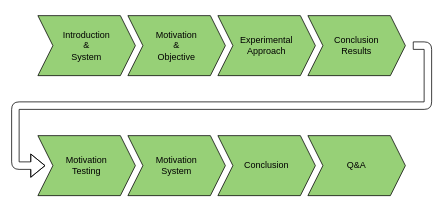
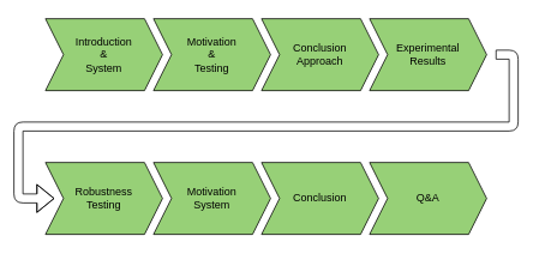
  <mxCell id="0" />
  <mxCell id="1" parent="0" />
  <mxCell id="2" value="Introduction&lt;br&gt;&amp;amp;&lt;br&gt;System" style="shape=step;perimeter=stepPerimeter;whiteSpace=wrap;html=1;fixedSize=1;fillColor=#97D077;" parent="1" vertex="1"><mxGeometry x="50" y="20" width="130" height="80" as="geometry" /></mxCell>
- <mxCell id="3" value="Motivation&lt;br&gt;&amp;amp;&lt;br&gt;Objective" style="shape=step;perimeter=stepPerimeter;whiteSpace=wrap;html=1;fixedSize=1;fillColor=#97D077;" parent="1" vertex="1"><mxGeometry x="170" y="20" width="130" height="80" as="geometry" /></mxCell>
- <mxCell id="4" value="Experimental&lt;br&gt;Approach" style="shape=step;perimeter=stepPerimeter;whiteSpace=wrap;html=1;fixedSize=1;fillColor=#97D077;" parent="1" vertex="1"><mxGeometry x="290" y="20" width="130" height="80" as="geometry" /></mxCell>
- <mxCell id="5" value="Conclusion&lt;br&gt;Results" style="shape=step;perimeter=stepPerimeter;whiteSpace=wrap;html=1;fixedSize=1;fillColor=#97D077;" parent="1" vertex="1"><mxGeometry x="410" y="20" width="130" height="80" as="geometry" /></mxCell>
- <mxCell id="6" value="Motivation&lt;br&gt;Testing" style="shape=step;perimeter=stepPerimeter;whiteSpace=wrap;html=1;fixedSize=1;fillColor=#97D077;" parent="1" vertex="1"><mxGeometry x="50" y="180" width="130" height="80" as="geometry" /></mxCell>
+ <mxCell id="3" value="Motivation&lt;br&gt;&amp;amp;&lt;br&gt;Testing" style="shape=step;perimeter=stepPerimeter;whiteSpace=wrap;html=1;fixedSize=1;fillColor=#97D077;" parent="1" vertex="1"><mxGeometry x="170" y="20" width="130" height="80" as="geometry" /></mxCell>
+ <mxCell id="4" value="Conclusion&lt;br&gt;Approach" style="shape=step;perimeter=stepPerimeter;whiteSpace=wrap;html=1;fixedSize=1;fillColor=#97D077;" parent="1" vertex="1"><mxGeometry x="290" y="20" width="130" height="80" as="geometry" /></mxCell>
+ <mxCell id="5" value="Experimental&lt;br&gt;Results" style="shape=step;perimeter=stepPerimeter;whiteSpace=wrap;html=1;fixedSize=1;fillColor=#97D077;" parent="1" vertex="1"><mxGeometry x="410" y="20" width="130" height="80" as="geometry" /></mxCell>
+ <mxCell id="6" value="Robustness&lt;br&gt;Testing" style="shape=step;perimeter=stepPerimeter;whiteSpace=wrap;html=1;fixedSize=1;fillColor=#97D077;" parent="1" vertex="1"><mxGeometry x="50" y="180" width="130" height="80" as="geometry" /></mxCell>
  <mxCell id="7" value="Motivation&lt;br&gt;System" style="shape=step;perimeter=stepPerimeter;whiteSpace=wrap;html=1;fixedSize=1;fillColor=#97D077;" parent="1" vertex="1"><mxGeometry x="170" y="180" width="130" height="80" as="geometry" /></mxCell>
  <mxCell id="8" value="Conclusion" style="shape=step;perimeter=stepPerimeter;whiteSpace=wrap;html=1;fixedSize=1;fillColor=#97D077;" parent="1" vertex="1"><mxGeometry x="290" y="180" width="130" height="80" as="geometry" /></mxCell>
  <mxCell id="9" value="Q&amp;amp;A" style="shape=step;perimeter=stepPerimeter;whiteSpace=wrap;html=1;fixedSize=1;fillColor=#97D077;" parent="1" vertex="1"><mxGeometry x="410" y="180" width="130" height="80" as="geometry" /></mxCell>
  <mxCell id="10" value="" style="shape=flexArrow;endArrow=classic;html=1;" parent="1" edge="1"><mxGeometry width="50" height="50" relative="1" as="geometry"><mxPoint x="550" y="60" as="sourcePoint" /><mxPoint x="60" y="220" as="targetPoint" /><Array as="points"><mxPoint x="570" y="60" /><mxPoint x="570" y="140" /><mxPoint x="20" y="140" /><mxPoint x="20" y="220" /></Array></mxGeometry></mxCell>
